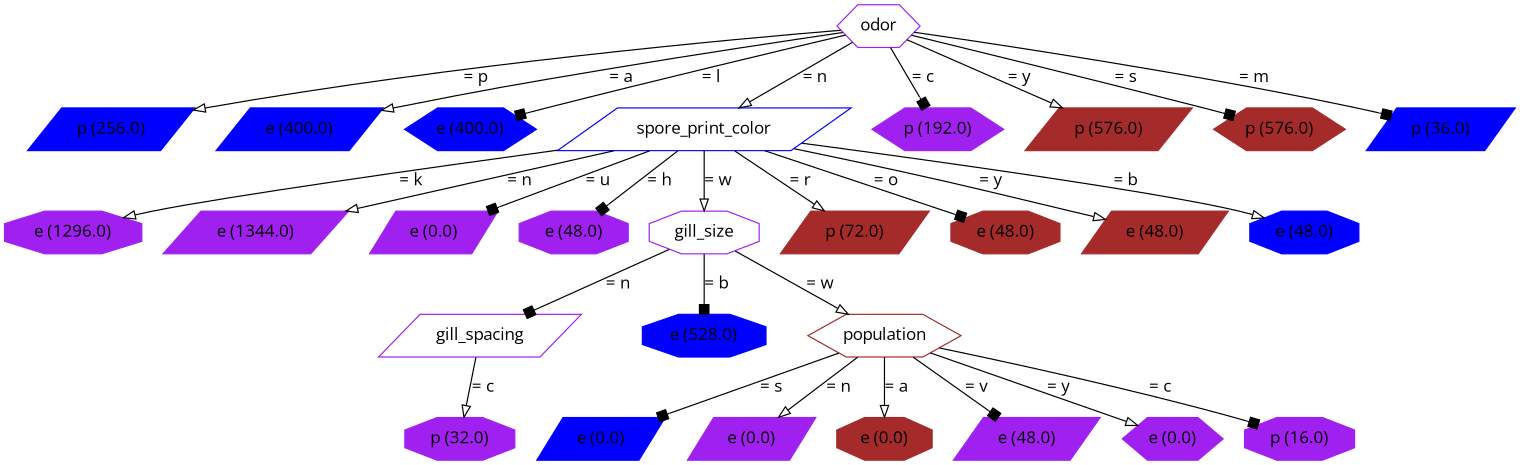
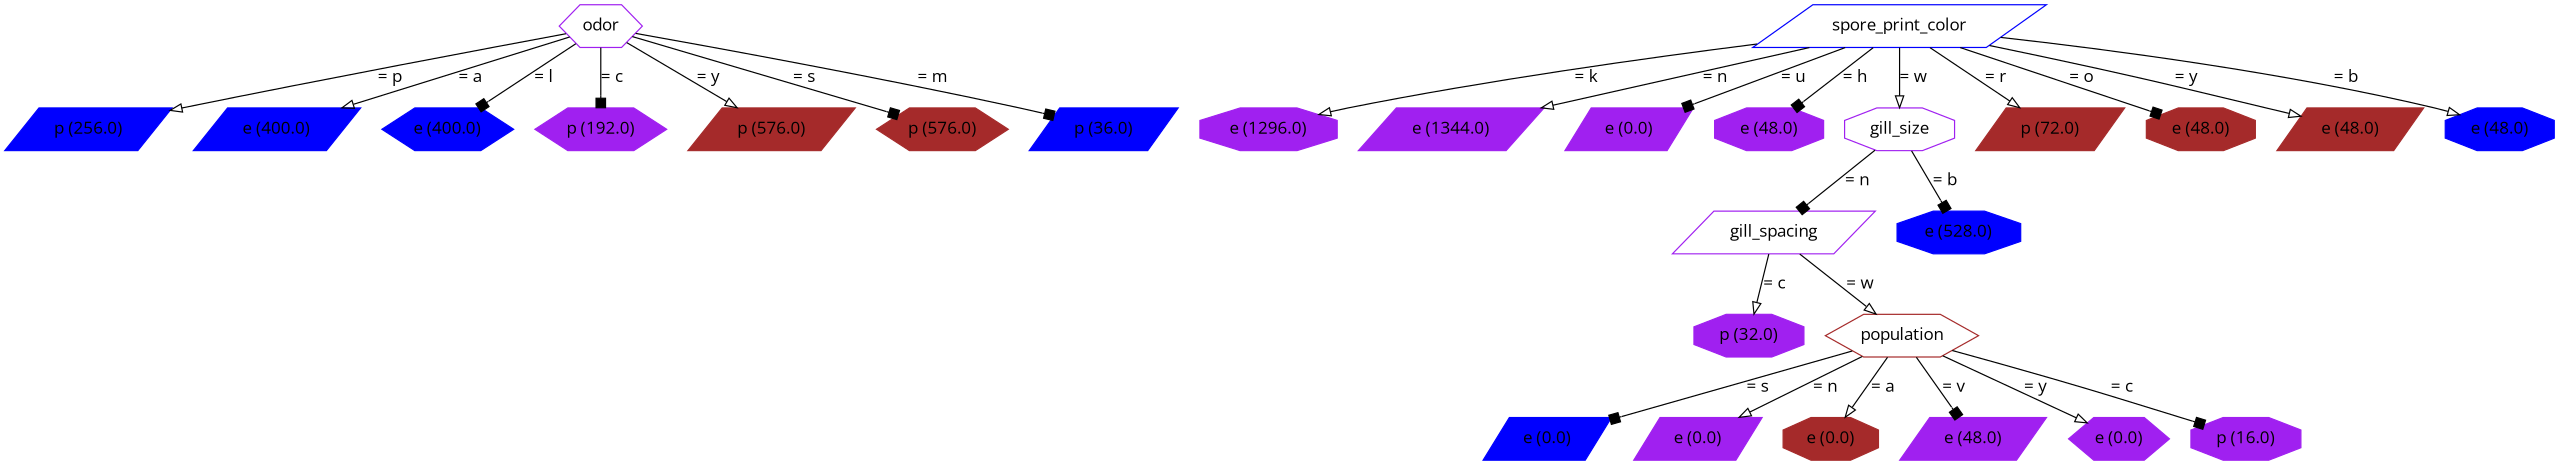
  digraph {
    fontname="Open Sans"
    node [color=purple fontname="Open Sans" shape=parallelogram style=filled]
    edge [arrowhead=onormal fontname="Open Sans"]
    n1 [label=odor shape=hexagon style=""]
    n2 [color=blue label="p (256.0)"]
    n3 [color=blue label="e (400.0)"]
    n4 [color=blue label="e (400.0)" shape=hexagon]
    n5 [color=blue label=spore_print_color style=""]
    n6 [label="p (192.0)" shape=hexagon]
    n7 [color=brown label="p (576.0)"]
    n8 [color=brown label="p (576.0)" shape=hexagon]
    n9 [color=blue label="p (36.0)"]
    n10 [label="e (1296.0)" shape=octagon]
    n11 [label="e (1344.0)"]
    n12 [label="e (0.0)"]
    n13 [label="e (48.0)" shape=octagon]
    n14 [label=gill_size shape=octagon style=""]
    n15 [color=brown label="p (72.0)"]
    n16 [color=brown label="e (48.0)" shape=octagon]
    n17 [color=brown label="e (48.0)"]
    n18 [color=blue label="e (48.0)" shape=octagon]
    n19 [label=gill_spacing style=""]
    n20 [color=blue label="e (528.0)" shape=octagon]
    n21 [label="p (32.0)" shape=octagon]
    n22 [color=brown label=population shape=hexagon style=""]
    n23 [color=blue label="e (0.0)"]
    n24 [label="e (0.0)"]
    n25 [color=brown label="e (0.0)" shape=octagon]
    n26 [label="e (48.0)"]
    n27 [label="e (0.0)" shape=hexagon]
    n28 [label="p (16.0)" shape=octagon]
    n1 -> n2 [label="= p"]
    n1 -> n3 [label="= a"]
    n1 -> n4 [arrowhead=box label="= l"]
-   n1 -> n5 [label="= n"]
    n1 -> n6 [arrowhead=box label="= c"]
    n1 -> n7 [label="= y"]
    n1 -> n8 [arrowhead=box label="= s"]
    n1 -> n9 [arrowhead=box label="= m"]
    n5 -> n10 [label="= k"]
    n5 -> n11 [label="= n"]
    n5 -> n12 [arrowhead=box label="= u"]
    n5 -> n13 [arrowhead=box label="= h"]
    n5 -> n14 [label="= w"]
    n5 -> n15 [label="= r"]
    n5 -> n16 [arrowhead=box label="= o"]
    n5 -> n17 [label="= y"]
    n5 -> n18 [label="= b"]
    n14 -> n19 [arrowhead=box label="= n"]
    n14 -> n20 [arrowhead=box label="= b"]
    n19 -> n21 [label="= c"]
-   n14 -> n22 [label="= w"]
+   n19 -> n22 [label="= w"]
    n22 -> n23 [arrowhead=box label="= s"]
    n22 -> n24 [label="= n"]
    n22 -> n25 [label="= a"]
    n22 -> n26 [arrowhead=box label="= v"]
    n22 -> n27 [label="= y"]
    n22 -> n28 [arrowhead=box label="= c"]
  }
